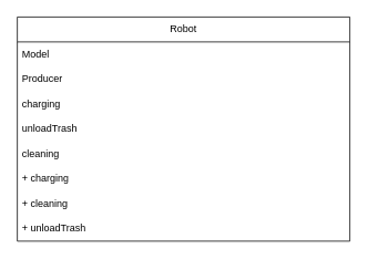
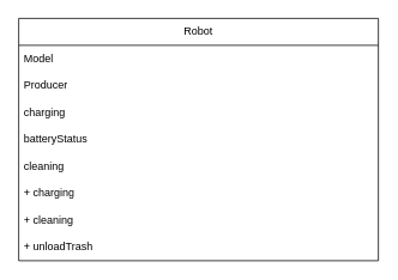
  <mxCell id="0" />
  <mxCell id="1" parent="0" />
  <mxCell id="2" value="Robot" style="swimlane;fontStyle=0;childLayout=stackLayout;horizontal=1;startSize=30;horizontalStack=0;resizeParent=1;resizeParentMax=0;resizeLast=0;collapsible=1;marginBottom=0;whiteSpace=wrap;html=1;" vertex="1" parent="1"><mxGeometry x="20" y="20" width="400" height="270" as="geometry" /></mxCell>
  <mxCell id="3" value="Model" style="text;strokeColor=none;fillColor=none;align=left;verticalAlign=middle;spacingLeft=4;spacingRight=4;overflow=hidden;points=[[0,0.5],[1,0.5]];portConstraint=eastwest;rotatable=0;whiteSpace=wrap;html=1;" vertex="1" parent="2"><mxGeometry y="30" width="400" height="30" as="geometry" /></mxCell>
  <mxCell id="4" value="Producer" style="text;strokeColor=none;fillColor=none;align=left;verticalAlign=middle;spacingLeft=4;spacingRight=4;overflow=hidden;points=[[0,0.5],[1,0.5]];portConstraint=eastwest;rotatable=0;whiteSpace=wrap;html=1;" vertex="1" parent="2"><mxGeometry y="60" width="400" height="30" as="geometry" /></mxCell>
  <mxCell id="5" value="charging" style="text;strokeColor=none;fillColor=none;align=left;verticalAlign=middle;spacingLeft=4;spacingRight=4;overflow=hidden;points=[[0,0.5],[1,0.5]];portConstraint=eastwest;rotatable=0;whiteSpace=wrap;html=1;" vertex="1" parent="2"><mxGeometry y="90" width="400" height="30" as="geometry" /></mxCell>
- <mxCell id="6" value="unloadTrash" style="text;strokeColor=none;fillColor=none;align=left;verticalAlign=middle;spacingLeft=4;spacingRight=4;overflow=hidden;points=[[0,0.5],[1,0.5]];portConstraint=eastwest;rotatable=0;whiteSpace=wrap;html=1;" vertex="1" parent="2"><mxGeometry y="120" width="400" height="30" as="geometry" /></mxCell>
+ <mxCell id="6" value="batteryStatus" style="text;strokeColor=none;fillColor=none;align=left;verticalAlign=middle;spacingLeft=4;spacingRight=4;overflow=hidden;points=[[0,0.5],[1,0.5]];portConstraint=eastwest;rotatable=0;whiteSpace=wrap;html=1;" vertex="1" parent="2"><mxGeometry y="120" width="400" height="30" as="geometry" /></mxCell>
  <mxCell id="7" value="cleaning" style="text;strokeColor=none;fillColor=none;align=left;verticalAlign=middle;spacingLeft=4;spacingRight=4;overflow=hidden;points=[[0,0.5],[1,0.5]];portConstraint=eastwest;rotatable=0;whiteSpace=wrap;html=1;" vertex="1" parent="2"><mxGeometry y="150" width="400" height="30" as="geometry" /></mxCell>
  <mxCell id="8" value="+ charging" style="text;strokeColor=none;fillColor=none;align=left;verticalAlign=middle;spacingLeft=4;spacingRight=4;overflow=hidden;points=[[0,0.5],[1,0.5]];portConstraint=eastwest;rotatable=0;whiteSpace=wrap;html=1;" vertex="1" parent="2"><mxGeometry y="180" width="400" height="30" as="geometry" /></mxCell>
  <mxCell id="9" value="+ cleaning" style="text;strokeColor=none;fillColor=none;align=left;verticalAlign=middle;spacingLeft=4;spacingRight=4;overflow=hidden;points=[[0,0.5],[1,0.5]];portConstraint=eastwest;rotatable=0;whiteSpace=wrap;html=1;" vertex="1" parent="2"><mxGeometry y="210" width="400" height="30" as="geometry" /></mxCell>
  <mxCell id="10" value="+ unloadTrash" style="text;strokeColor=none;fillColor=none;align=left;verticalAlign=middle;spacingLeft=4;spacingRight=4;overflow=hidden;points=[[0,0.5],[1,0.5]];portConstraint=eastwest;rotatable=0;whiteSpace=wrap;html=1;" vertex="1" parent="2"><mxGeometry y="240" width="400" height="30" as="geometry" /></mxCell>
